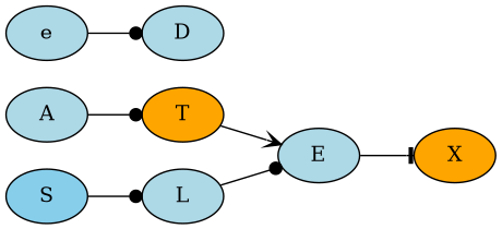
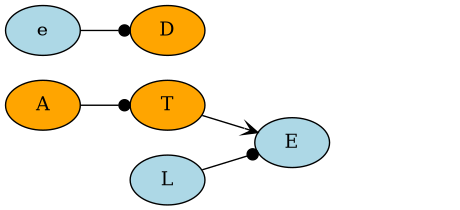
  digraph {
    rankdir=LR
    node [fillcolor=orange style=filled]
    edge [arrowhead=dot]
-   n1 [fillcolor=lightblue label=A]
+   n1 [label=A]
    n2 [label=T]
    n3 [fillcolor=lightblue label=E]
-   n4 [fillcolor=skyblue label=S]
    n5 [fillcolor=lightblue label=L]
-   n6 [label=X]
-   n7 [fillcolor=lightblue label=D]
+   n7 [label=D]
    n8 [fillcolor=lightblue label=e]
    n1 -> n2
    n2 -> n3 [arrowhead=vee]
-   n3 -> n6 [arrowhead=tee]
-   n4 -> n5
    n5 -> n3
    n8 -> n7
  }
